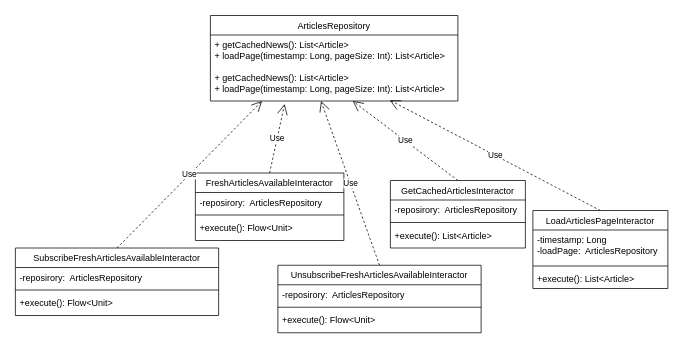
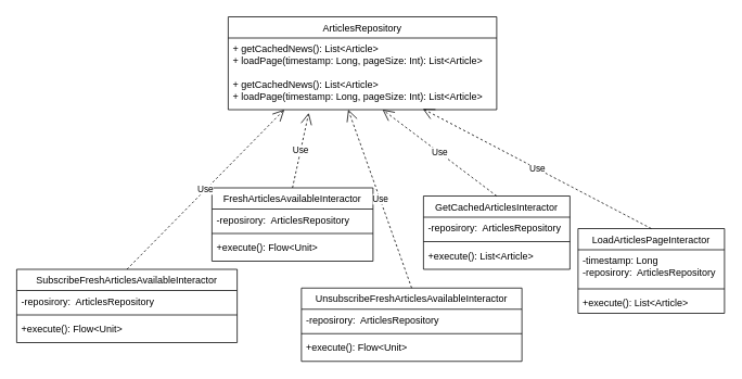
  <mxCell id="0" />
  <mxCell id="1" parent="0" />
  <mxCell id="2" value="GetCachedArticlesInteractor" style="swimlane;fontStyle=0;align=center;verticalAlign=top;childLayout=stackLayout;horizontal=1;startSize=26;horizontalStack=0;resizeParent=1;resizeLast=0;collapsible=1;marginBottom=0;rounded=0;shadow=0;strokeWidth=1;" parent="1" vertex="1"><mxGeometry x="520" y="240" width="180" height="90" as="geometry"><mxRectangle x="230" y="140" width="160" height="26" as="alternateBounds" /></mxGeometry></mxCell>
  <mxCell id="3" value="-reposirory:  ArticlesRepository" style="text;align=left;verticalAlign=top;spacingLeft=4;spacingRight=4;overflow=hidden;rotatable=0;points=[[0,0.5],[1,0.5]];portConstraint=eastwest;rounded=0;shadow=0;html=0;" parent="2" vertex="1"><mxGeometry y="26" width="180" height="26" as="geometry" /></mxCell>
  <mxCell id="4" value="" style="line;html=1;strokeWidth=1;align=left;verticalAlign=middle;spacingTop=-1;spacingLeft=3;spacingRight=3;rotatable=0;labelPosition=right;points=[];portConstraint=eastwest;" parent="2" vertex="1"><mxGeometry y="52" width="180" height="8" as="geometry" /></mxCell>
  <mxCell id="5" value="+execute(): List&lt;Article&gt;" style="text;align=left;verticalAlign=top;spacingLeft=4;spacingRight=4;overflow=hidden;rotatable=0;points=[[0,0.5],[1,0.5]];portConstraint=eastwest;" parent="2" vertex="1"><mxGeometry y="60" width="180" height="26" as="geometry" /></mxCell>
  <mxCell id="6" value="LoadArticlesPageInteractor" style="swimlane;fontStyle=0;align=center;verticalAlign=top;childLayout=stackLayout;horizontal=1;startSize=26;horizontalStack=0;resizeParent=1;resizeLast=0;collapsible=1;marginBottom=0;rounded=0;shadow=0;strokeWidth=1;" parent="1" vertex="1"><mxGeometry x="710" y="280" width="180" height="104" as="geometry"><mxRectangle x="230" y="140" width="160" height="26" as="alternateBounds" /></mxGeometry></mxCell>
- <mxCell id="7" value="-timestamp: Long&#10;-loadPage:  ArticlesRepository" style="text;align=left;verticalAlign=top;spacingLeft=4;spacingRight=4;overflow=hidden;rotatable=0;points=[[0,0.5],[1,0.5]];portConstraint=eastwest;rounded=0;shadow=0;html=0;" parent="6" vertex="1"><mxGeometry y="26" width="180" height="44" as="geometry" /></mxCell>
+ <mxCell id="7" value="-timestamp: Long&#10;-reposirory:  ArticlesRepository" style="text;align=left;verticalAlign=top;spacingLeft=4;spacingRight=4;overflow=hidden;rotatable=0;points=[[0,0.5],[1,0.5]];portConstraint=eastwest;rounded=0;shadow=0;html=0;" parent="6" vertex="1"><mxGeometry y="26" width="180" height="44" as="geometry" /></mxCell>
  <mxCell id="8" value="" style="line;html=1;strokeWidth=1;align=left;verticalAlign=middle;spacingTop=-1;spacingLeft=3;spacingRight=3;rotatable=0;labelPosition=right;points=[];portConstraint=eastwest;" parent="6" vertex="1"><mxGeometry y="70" width="180" height="8" as="geometry" /></mxCell>
  <mxCell id="9" value="+execute(): List&lt;Article&gt;" style="text;align=left;verticalAlign=top;spacingLeft=4;spacingRight=4;overflow=hidden;rotatable=0;points=[[0,0.5],[1,0.5]];portConstraint=eastwest;" parent="6" vertex="1"><mxGeometry y="78" width="180" height="26" as="geometry" /></mxCell>
  <mxCell id="10" value="FreshArticlesAvailableInteractor" style="swimlane;fontStyle=0;align=center;verticalAlign=top;childLayout=stackLayout;horizontal=1;startSize=26;horizontalStack=0;resizeParent=1;resizeLast=0;collapsible=1;marginBottom=0;rounded=0;shadow=0;strokeWidth=1;" parent="1" vertex="1"><mxGeometry x="260" y="230" width="198" height="90" as="geometry"><mxRectangle x="230" y="140" width="160" height="26" as="alternateBounds" /></mxGeometry></mxCell>
  <mxCell id="11" value="-reposirory:  ArticlesRepository" style="text;align=left;verticalAlign=top;spacingLeft=4;spacingRight=4;overflow=hidden;rotatable=0;points=[[0,0.5],[1,0.5]];portConstraint=eastwest;rounded=0;shadow=0;html=0;" parent="10" vertex="1"><mxGeometry y="26" width="198" height="26" as="geometry" /></mxCell>
  <mxCell id="12" value="" style="line;html=1;strokeWidth=1;align=left;verticalAlign=middle;spacingTop=-1;spacingLeft=3;spacingRight=3;rotatable=0;labelPosition=right;points=[];portConstraint=eastwest;" parent="10" vertex="1"><mxGeometry y="52" width="198" height="8" as="geometry" /></mxCell>
  <mxCell id="13" value="+execute(): Flow&lt;Unit&gt;" style="text;align=left;verticalAlign=top;spacingLeft=4;spacingRight=4;overflow=hidden;rotatable=0;points=[[0,0.5],[1,0.5]];portConstraint=eastwest;" parent="10" vertex="1"><mxGeometry y="60" width="198" height="26" as="geometry" /></mxCell>
  <mxCell id="14" value="ArticlesRepository" style="swimlane;fontStyle=0;align=center;verticalAlign=top;childLayout=stackLayout;horizontal=1;startSize=26;horizontalStack=0;resizeParent=1;resizeLast=0;collapsible=1;marginBottom=0;rounded=0;shadow=0;strokeWidth=1;" parent="1" vertex="1"><mxGeometry x="280" y="20" width="330" height="114" as="geometry"><mxRectangle x="230" y="140" width="160" height="26" as="alternateBounds" /></mxGeometry></mxCell>
  <mxCell id="15" value="+ getCachedNews(): List&lt;Article&gt;&#10;+ loadPage(timestamp: Long, pageSize: Int): List&lt;Article&gt;" style="text;align=left;verticalAlign=top;spacingLeft=4;spacingRight=4;overflow=hidden;rotatable=0;points=[[0,0.5],[1,0.5]];portConstraint=eastwest;" vertex="1" parent="14"><mxGeometry y="26" width="330" height="44" as="geometry" /></mxCell>
  <mxCell id="16" value="+ getCachedNews(): List&lt;Article&gt;&#10;+ loadPage(timestamp: Long, pageSize: Int): List&lt;Article&gt;" style="text;align=left;verticalAlign=top;spacingLeft=4;spacingRight=4;overflow=hidden;rotatable=0;points=[[0,0.5],[1,0.5]];portConstraint=eastwest;" parent="14" vertex="1"><mxGeometry y="70" width="330" height="44" as="geometry" /></mxCell>
  <mxCell id="17" value="SubscribeFreshArticlesAvailableInteractor" style="swimlane;fontStyle=0;align=center;verticalAlign=top;childLayout=stackLayout;horizontal=1;startSize=26;horizontalStack=0;resizeParent=1;resizeLast=0;collapsible=1;marginBottom=0;rounded=0;shadow=0;strokeWidth=1;" parent="1" vertex="1"><mxGeometry x="20" y="330" width="271" height="90" as="geometry"><mxRectangle x="230" y="140" width="160" height="26" as="alternateBounds" /></mxGeometry></mxCell>
  <mxCell id="18" value="-reposirory:  ArticlesRepository" style="text;align=left;verticalAlign=top;spacingLeft=4;spacingRight=4;overflow=hidden;rotatable=0;points=[[0,0.5],[1,0.5]];portConstraint=eastwest;rounded=0;shadow=0;html=0;" parent="17" vertex="1"><mxGeometry y="26" width="271" height="26" as="geometry" /></mxCell>
  <mxCell id="19" value="" style="line;html=1;strokeWidth=1;align=left;verticalAlign=middle;spacingTop=-1;spacingLeft=3;spacingRight=3;rotatable=0;labelPosition=right;points=[];portConstraint=eastwest;" parent="17" vertex="1"><mxGeometry y="52" width="271" height="8" as="geometry" /></mxCell>
  <mxCell id="20" value="+execute(): Flow&lt;Unit&gt;" style="text;align=left;verticalAlign=top;spacingLeft=4;spacingRight=4;overflow=hidden;rotatable=0;points=[[0,0.5],[1,0.5]];portConstraint=eastwest;" parent="17" vertex="1"><mxGeometry y="60" width="271" height="26" as="geometry" /></mxCell>
  <mxCell id="21" value="UnsubscribeFreshArticlesAvailableInteractor" style="swimlane;fontStyle=0;align=center;verticalAlign=top;childLayout=stackLayout;horizontal=1;startSize=26;horizontalStack=0;resizeParent=1;resizeLast=0;collapsible=1;marginBottom=0;rounded=0;shadow=0;strokeWidth=1;" parent="1" vertex="1"><mxGeometry x="370" y="353" width="271" height="90" as="geometry"><mxRectangle x="230" y="140" width="160" height="26" as="alternateBounds" /></mxGeometry></mxCell>
  <mxCell id="22" value="-reposirory:  ArticlesRepository" style="text;align=left;verticalAlign=top;spacingLeft=4;spacingRight=4;overflow=hidden;rotatable=0;points=[[0,0.5],[1,0.5]];portConstraint=eastwest;rounded=0;shadow=0;html=0;" parent="21" vertex="1"><mxGeometry y="26" width="271" height="26" as="geometry" /></mxCell>
  <mxCell id="23" value="" style="line;html=1;strokeWidth=1;align=left;verticalAlign=middle;spacingTop=-1;spacingLeft=3;spacingRight=3;rotatable=0;labelPosition=right;points=[];portConstraint=eastwest;" parent="21" vertex="1"><mxGeometry y="52" width="271" height="8" as="geometry" /></mxCell>
  <mxCell id="24" value="+execute(): Flow&lt;Unit&gt;" style="text;align=left;verticalAlign=top;spacingLeft=4;spacingRight=4;overflow=hidden;rotatable=0;points=[[0,0.5],[1,0.5]];portConstraint=eastwest;" parent="21" vertex="1"><mxGeometry y="60" width="271" height="26" as="geometry" /></mxCell>
  <mxCell id="25" value="Use" style="endArrow=open;endSize=12;dashed=1;html=1;rounded=0;exitX=0.5;exitY=0;exitDx=0;exitDy=0;entryX=0.209;entryY=1;entryDx=0;entryDy=0;entryPerimeter=0;" parent="1" source="17" target="16" edge="1"><mxGeometry width="160" relative="1" as="geometry"><mxPoint x="280" y="570" as="sourcePoint" /><mxPoint x="440" y="50" as="targetPoint" /></mxGeometry></mxCell>
  <mxCell id="26" value="Use" style="endArrow=open;endSize=12;dashed=1;html=1;rounded=0;exitX=0.5;exitY=0;exitDx=0;exitDy=0;entryX=0.447;entryY=1;entryDx=0;entryDy=0;entryPerimeter=0;" parent="1" source="21" target="16" edge="1"><mxGeometry width="160" relative="1" as="geometry"><mxPoint x="290" y="580" as="sourcePoint" /><mxPoint x="450" y="580" as="targetPoint" /></mxGeometry></mxCell>
  <mxCell id="27" value="Use" style="endArrow=open;endSize=12;dashed=1;html=1;rounded=0;exitX=0.5;exitY=0;exitDx=0;exitDy=0;entryX=0.575;entryY=1;entryDx=0;entryDy=0;entryPerimeter=0;" parent="1" source="2" target="16" edge="1"><mxGeometry width="160" relative="1" as="geometry"><mxPoint x="433.5" y="150" as="sourcePoint" /><mxPoint x="563.04" y="60" as="targetPoint" /></mxGeometry></mxCell>
  <mxCell id="28" value="Use" style="endArrow=open;endSize=12;dashed=1;html=1;rounded=0;exitX=0.5;exitY=0;exitDx=0;exitDy=0;entryX=0.725;entryY=0.977;entryDx=0;entryDy=0;entryPerimeter=0;" parent="1" source="6" target="16" edge="1"><mxGeometry width="160" relative="1" as="geometry"><mxPoint x="443.5" y="160" as="sourcePoint" /><mxPoint x="573.04" y="70" as="targetPoint" /></mxGeometry></mxCell>
  <mxCell id="29" value="Use" style="endArrow=open;endSize=12;dashed=1;html=1;rounded=0;exitX=0.5;exitY=0;exitDx=0;exitDy=0;entryX=0.3;entryY=1.091;entryDx=0;entryDy=0;entryPerimeter=0;" parent="1" source="10" target="16" edge="1"><mxGeometry width="160" relative="1" as="geometry"><mxPoint x="165.5" y="340" as="sourcePoint" /><mxPoint x="386.88" y="120" as="targetPoint" /></mxGeometry></mxCell>
